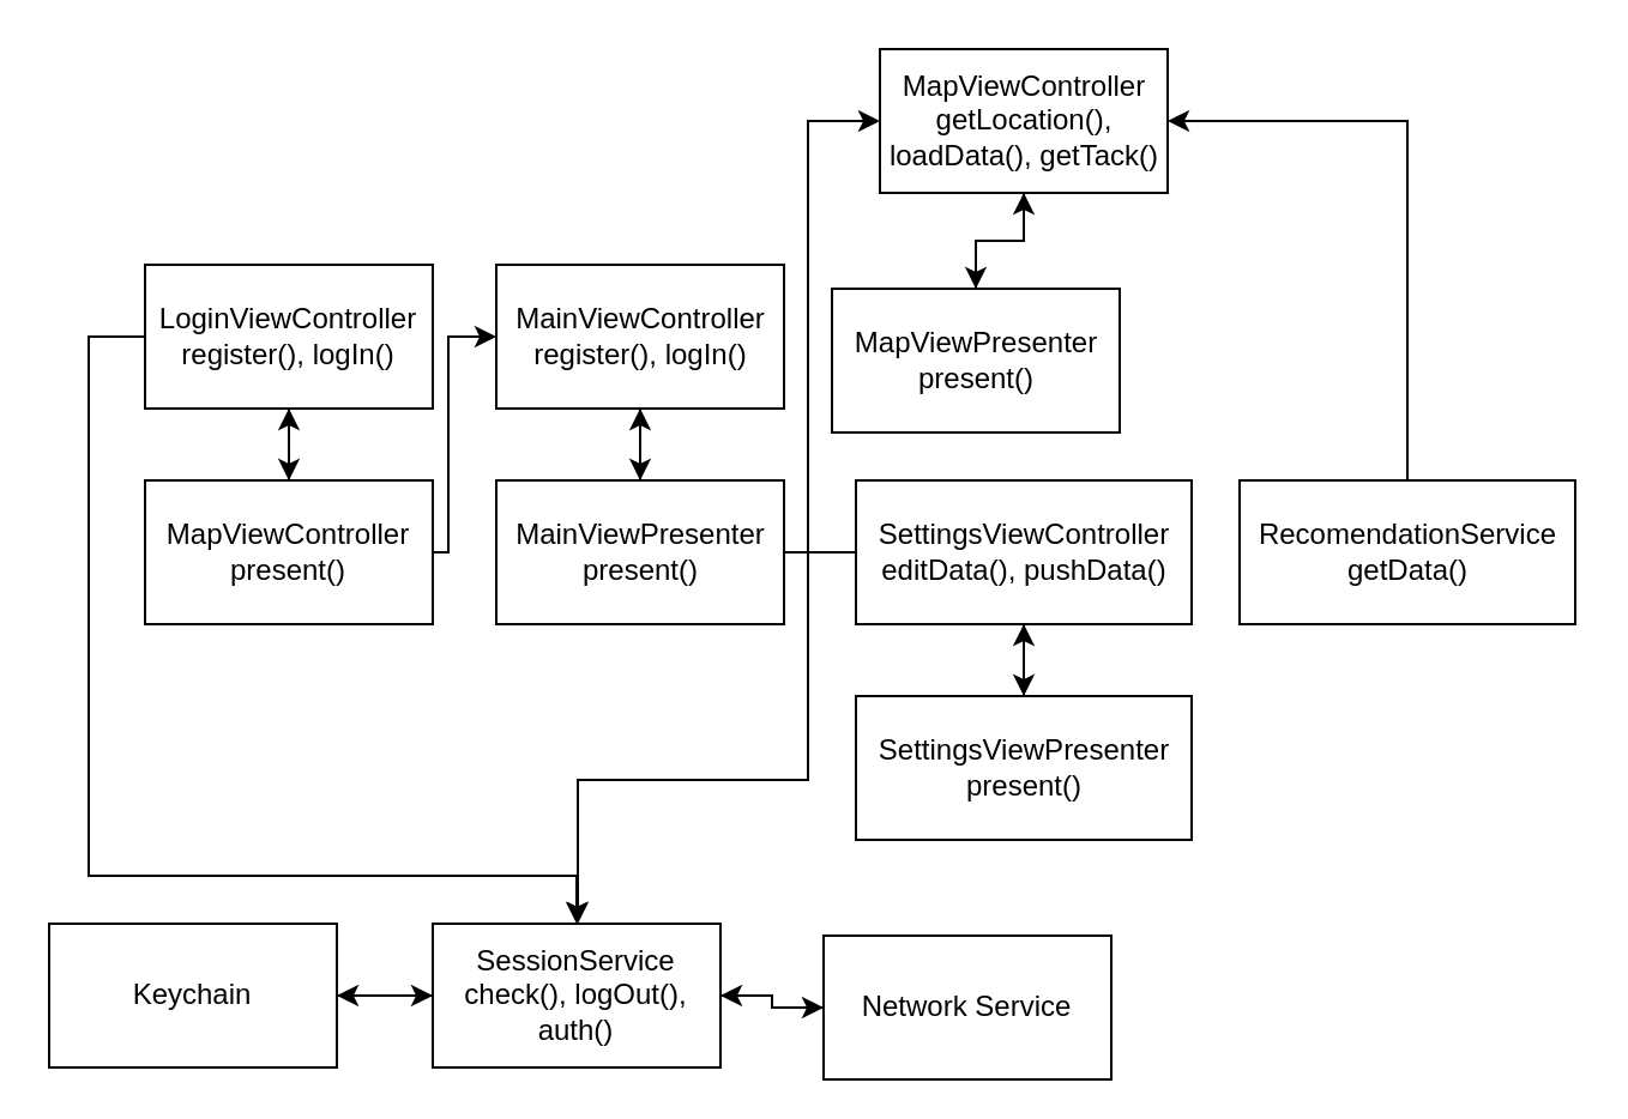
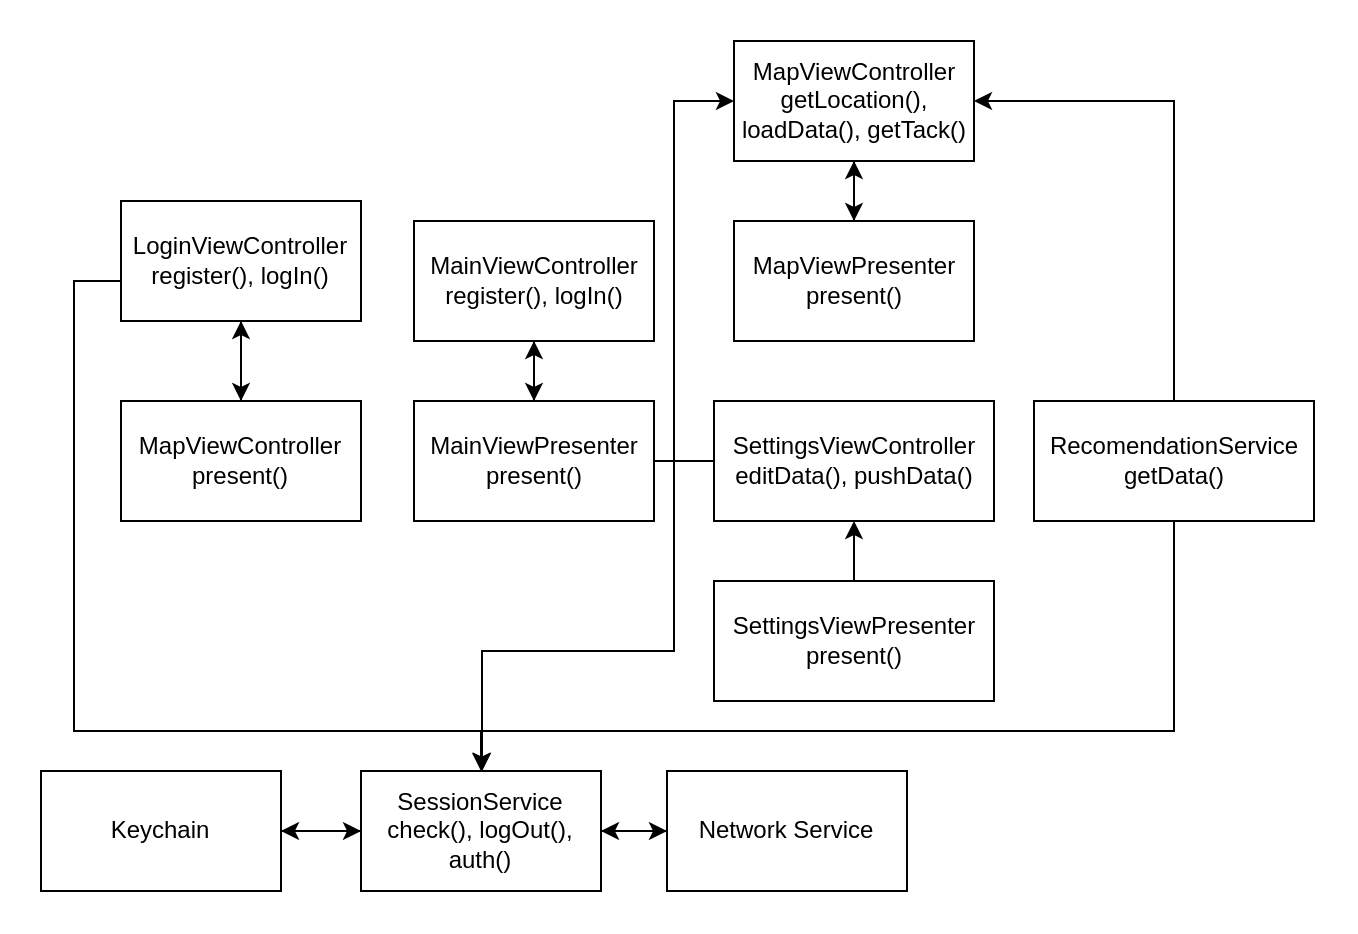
  <mxCell id="0" />
  <mxCell id="1" parent="0" />
  <mxCell id="2" style="edgeStyle=orthogonalEdgeStyle;rounded=0;orthogonalLoop=1;jettySize=auto;html=1;" edge="1" parent="1" source="3" target="8"><mxGeometry relative="1" as="geometry" /></mxCell>
  <mxCell id="3" value="Keychain" style="rounded=0;whiteSpace=wrap;html=1;" vertex="1" parent="1"><mxGeometry x="20" y="385" width="120" height="60" as="geometry" /></mxCell>
  <mxCell id="4" style="edgeStyle=orthogonalEdgeStyle;rounded=0;orthogonalLoop=1;jettySize=auto;html=1;" edge="1" parent="1" source="5" target="8"><mxGeometry relative="1" as="geometry" /></mxCell>
- <mxCell id="5" value="Network Service" style="rounded=0;whiteSpace=wrap;html=1;" vertex="1" parent="1"><mxGeometry x="343" y="390" width="120" height="60" as="geometry" /></mxCell>
+ <mxCell id="5" value="Network Service" style="rounded=0;whiteSpace=wrap;html=1;" vertex="1" parent="1"><mxGeometry x="333" y="385" width="120" height="60" as="geometry" /></mxCell>
  <mxCell id="6" value="" style="edgeStyle=orthogonalEdgeStyle;rounded=0;orthogonalLoop=1;jettySize=auto;html=1;" edge="1" parent="1" source="8" target="3"><mxGeometry relative="1" as="geometry" /></mxCell>
  <mxCell id="7" value="" style="edgeStyle=orthogonalEdgeStyle;rounded=0;orthogonalLoop=1;jettySize=auto;html=1;" edge="1" parent="1" source="8" target="5"><mxGeometry relative="1" as="geometry" /></mxCell>
  <mxCell id="8" value="SessionService&lt;br&gt;check(), logOut(), auth()" style="rounded=0;whiteSpace=wrap;html=1;" vertex="1" parent="1"><mxGeometry x="180" y="385" width="120" height="60" as="geometry" /></mxCell>
  <mxCell id="9" style="edgeStyle=orthogonalEdgeStyle;rounded=0;orthogonalLoop=1;jettySize=auto;html=1;entryX=0.5;entryY=0;entryDx=0;entryDy=0;" edge="1" parent="1" source="10" target="12"><mxGeometry relative="1" as="geometry" /></mxCell>
  <mxCell id="10" value="MapViewController&lt;br&gt;getLocation(), loadData(), getTack()" style="rounded=0;whiteSpace=wrap;html=1;" vertex="1" parent="1"><mxGeometry x="366.5" y="20" width="120" height="60" as="geometry" /></mxCell>
  <mxCell id="11" value="" style="edgeStyle=orthogonalEdgeStyle;rounded=0;orthogonalLoop=1;jettySize=auto;html=1;" edge="1" parent="1" source="12" target="10"><mxGeometry relative="1" as="geometry" /></mxCell>
- <mxCell id="12" value="MapViewPresenter&lt;br&gt;present()" style="rounded=0;whiteSpace=wrap;html=1;" vertex="1" parent="1"><mxGeometry x="346.5" y="120" width="120" height="60" as="geometry" /></mxCell>
+ <mxCell id="12" value="MapViewPresenter&lt;br&gt;present()" style="rounded=0;whiteSpace=wrap;html=1;" vertex="1" parent="1"><mxGeometry x="366.5" y="110" width="120" height="60" as="geometry" /></mxCell>
  <mxCell id="13" style="edgeStyle=orthogonalEdgeStyle;rounded=0;orthogonalLoop=1;jettySize=auto;html=1;entryX=0.5;entryY=0;entryDx=0;entryDy=0;" edge="1" parent="1" source="15" target="18"><mxGeometry relative="1" as="geometry" /></mxCell>
  <mxCell id="14" style="edgeStyle=orthogonalEdgeStyle;rounded=0;orthogonalLoop=1;jettySize=auto;html=1;entryX=0.5;entryY=0;entryDx=0;entryDy=0;" edge="1" parent="1" source="15" target="8"><mxGeometry relative="1" as="geometry"><Array as="points"><mxPoint x="36.5" y="140" /><mxPoint x="36.5" y="365" /><mxPoint x="240.5" y="365" /></Array></mxGeometry></mxCell>
- <mxCell id="15" value="LoginViewController&lt;br&gt;register(), logIn()" style="rounded=0;whiteSpace=wrap;html=1;" vertex="1" parent="1"><mxGeometry x="60" y="110" width="120" height="60" as="geometry" /></mxCell>
+ <mxCell id="15" value="LoginViewController&lt;br&gt;register(), logIn()" style="rounded=0;whiteSpace=wrap;html=1;" vertex="1" parent="1"><mxGeometry x="60" y="100" width="120" height="60" as="geometry" /></mxCell>
  <mxCell id="16" value="" style="edgeStyle=orthogonalEdgeStyle;rounded=0;orthogonalLoop=1;jettySize=auto;html=1;" edge="1" parent="1" source="18" target="15"><mxGeometry relative="1" as="geometry" /></mxCell>
- <mxCell id="17" style="edgeStyle=orthogonalEdgeStyle;rounded=0;orthogonalLoop=1;jettySize=auto;html=1;entryX=0;entryY=0.5;entryDx=0;entryDy=0;" edge="1" parent="1" source="18" target="28"><mxGeometry relative="1" as="geometry"><Array as="points"><mxPoint x="186.5" y="230" /><mxPoint x="186.5" y="140" /></Array></mxGeometry></mxCell>
  <mxCell id="18" value="MapViewController&lt;br&gt;present()" style="rounded=0;whiteSpace=wrap;html=1;" vertex="1" parent="1"><mxGeometry x="60" y="200" width="120" height="60" as="geometry" /></mxCell>
  <mxCell id="19" value="" style="edgeStyle=orthogonalEdgeStyle;rounded=0;orthogonalLoop=1;jettySize=auto;html=1;" edge="1" parent="1" source="21" target="10"><mxGeometry relative="1" as="geometry"><Array as="points"><mxPoint x="586.5" y="50" /></Array></mxGeometry></mxCell>
+ <mxCell id="20" style="edgeStyle=orthogonalEdgeStyle;rounded=0;orthogonalLoop=1;jettySize=auto;html=1;" edge="1" parent="1" source="21" target="8"><mxGeometry relative="1" as="geometry"><Array as="points"><mxPoint x="586.5" y="365" /><mxPoint x="240.5" y="365" /></Array></mxGeometry></mxCell>
  <mxCell id="21" value="RecomendationService&lt;br&gt;getData()" style="rounded=0;whiteSpace=wrap;html=1;" vertex="1" parent="1"><mxGeometry x="516.5" y="200" width="140" height="60" as="geometry" /></mxCell>
- <mxCell id="22" value="" style="edgeStyle=orthogonalEdgeStyle;rounded=0;orthogonalLoop=1;jettySize=auto;html=1;" edge="1" parent="1" source="24" target="26"><mxGeometry relative="1" as="geometry" /></mxCell>
  <mxCell id="23" style="edgeStyle=orthogonalEdgeStyle;rounded=0;orthogonalLoop=1;jettySize=auto;html=1;" edge="1" parent="1" source="24" target="8"><mxGeometry relative="1" as="geometry"><Array as="points"><mxPoint x="336.5" y="230" /><mxPoint x="336.5" y="325" /><mxPoint x="240.5" y="325" /></Array></mxGeometry></mxCell>
  <mxCell id="24" value="SettingsViewController&lt;br&gt;editData(), pushData()" style="rounded=0;whiteSpace=wrap;html=1;" vertex="1" parent="1"><mxGeometry x="356.5" y="200" width="140" height="60" as="geometry" /></mxCell>
  <mxCell id="25" style="edgeStyle=orthogonalEdgeStyle;rounded=0;orthogonalLoop=1;jettySize=auto;html=1;" edge="1" parent="1" source="26"><mxGeometry relative="1" as="geometry"><mxPoint x="426.5" y="260" as="targetPoint" /></mxGeometry></mxCell>
  <mxCell id="26" value="SettingsViewPresenter&lt;br&gt;present()" style="rounded=0;whiteSpace=wrap;html=1;" vertex="1" parent="1"><mxGeometry x="356.5" y="290" width="140" height="60" as="geometry" /></mxCell>
  <mxCell id="27" style="edgeStyle=orthogonalEdgeStyle;rounded=0;orthogonalLoop=1;jettySize=auto;html=1;entryX=0.5;entryY=0;entryDx=0;entryDy=0;" edge="1" parent="1" source="28" target="31"><mxGeometry relative="1" as="geometry" /></mxCell>
  <mxCell id="28" value="MainViewController&lt;br&gt;register(), logIn()" style="rounded=0;whiteSpace=wrap;html=1;" vertex="1" parent="1"><mxGeometry x="206.5" y="110" width="120" height="60" as="geometry" /></mxCell>
  <mxCell id="29" value="" style="edgeStyle=orthogonalEdgeStyle;rounded=0;orthogonalLoop=1;jettySize=auto;html=1;" edge="1" parent="1" source="31" target="28"><mxGeometry relative="1" as="geometry" /></mxCell>
  <mxCell id="30" style="edgeStyle=orthogonalEdgeStyle;rounded=0;orthogonalLoop=1;jettySize=auto;html=1;entryX=0;entryY=0.5;entryDx=0;entryDy=0;" edge="1" parent="1" source="31" target="10"><mxGeometry relative="1" as="geometry"><Array as="points"><mxPoint x="336.5" y="230" /><mxPoint x="336.5" y="50" /></Array></mxGeometry></mxCell>
  <mxCell id="31" value="MainViewPresenter&lt;br&gt;present()" style="rounded=0;whiteSpace=wrap;html=1;" vertex="1" parent="1"><mxGeometry x="206.5" y="200" width="120" height="60" as="geometry" /></mxCell>
